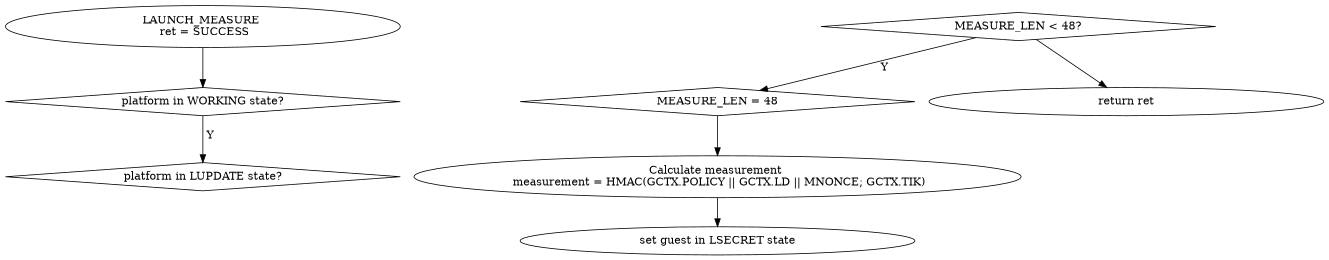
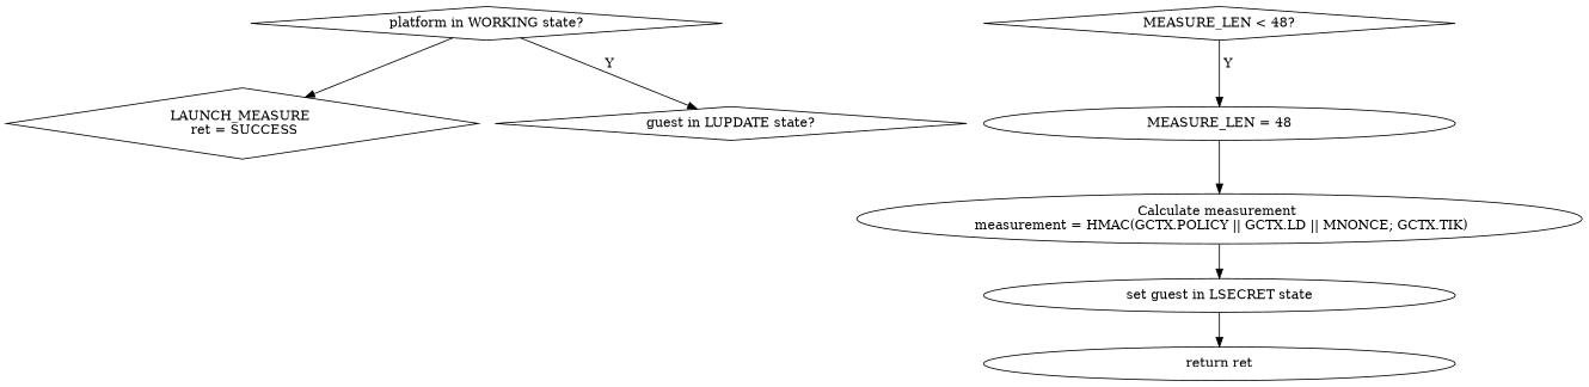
  digraph {
-   n1 [label="LAUNCH_MEASURE \n ret = SUCCESS" width=7]
+   n1 [label="LAUNCH_MEASURE \n ret = SUCCESS" width=7 shape=diamond]
    n2 [label="platform in WORKING state?" shape=diamond width=7]
-   n3 [label="platform in LUPDATE state?" shape=diamond width=7]
+   n3 [label="guest in LUPDATE state?" shape=diamond width=7]
    n4 [label="MEASURE_LEN < 48?" shape=diamond width=7]
-   n5 [label="MEASURE_LEN = 48" width=7 shape=diamond]
+   n5 [label="MEASURE_LEN = 48" width=7]
    n6 [label="Calculate measurement \n measurement = HMAC(GCTX.POLICY || GCTX.LD || MNONCE; GCTX.TIK)" width=7]
    n7 [label="set guest in LSECRET state" width=7]
    n8 [label="return ret" width=7]
-   n1 -> n2
+   n2 -> n1
    n2 -> n3 [label=" Y"]
    n4 -> n5 [label=" Y"]
    n5 -> n6
    n6 -> n7
-   n4 -> n8
+   n7 -> n8
  }
